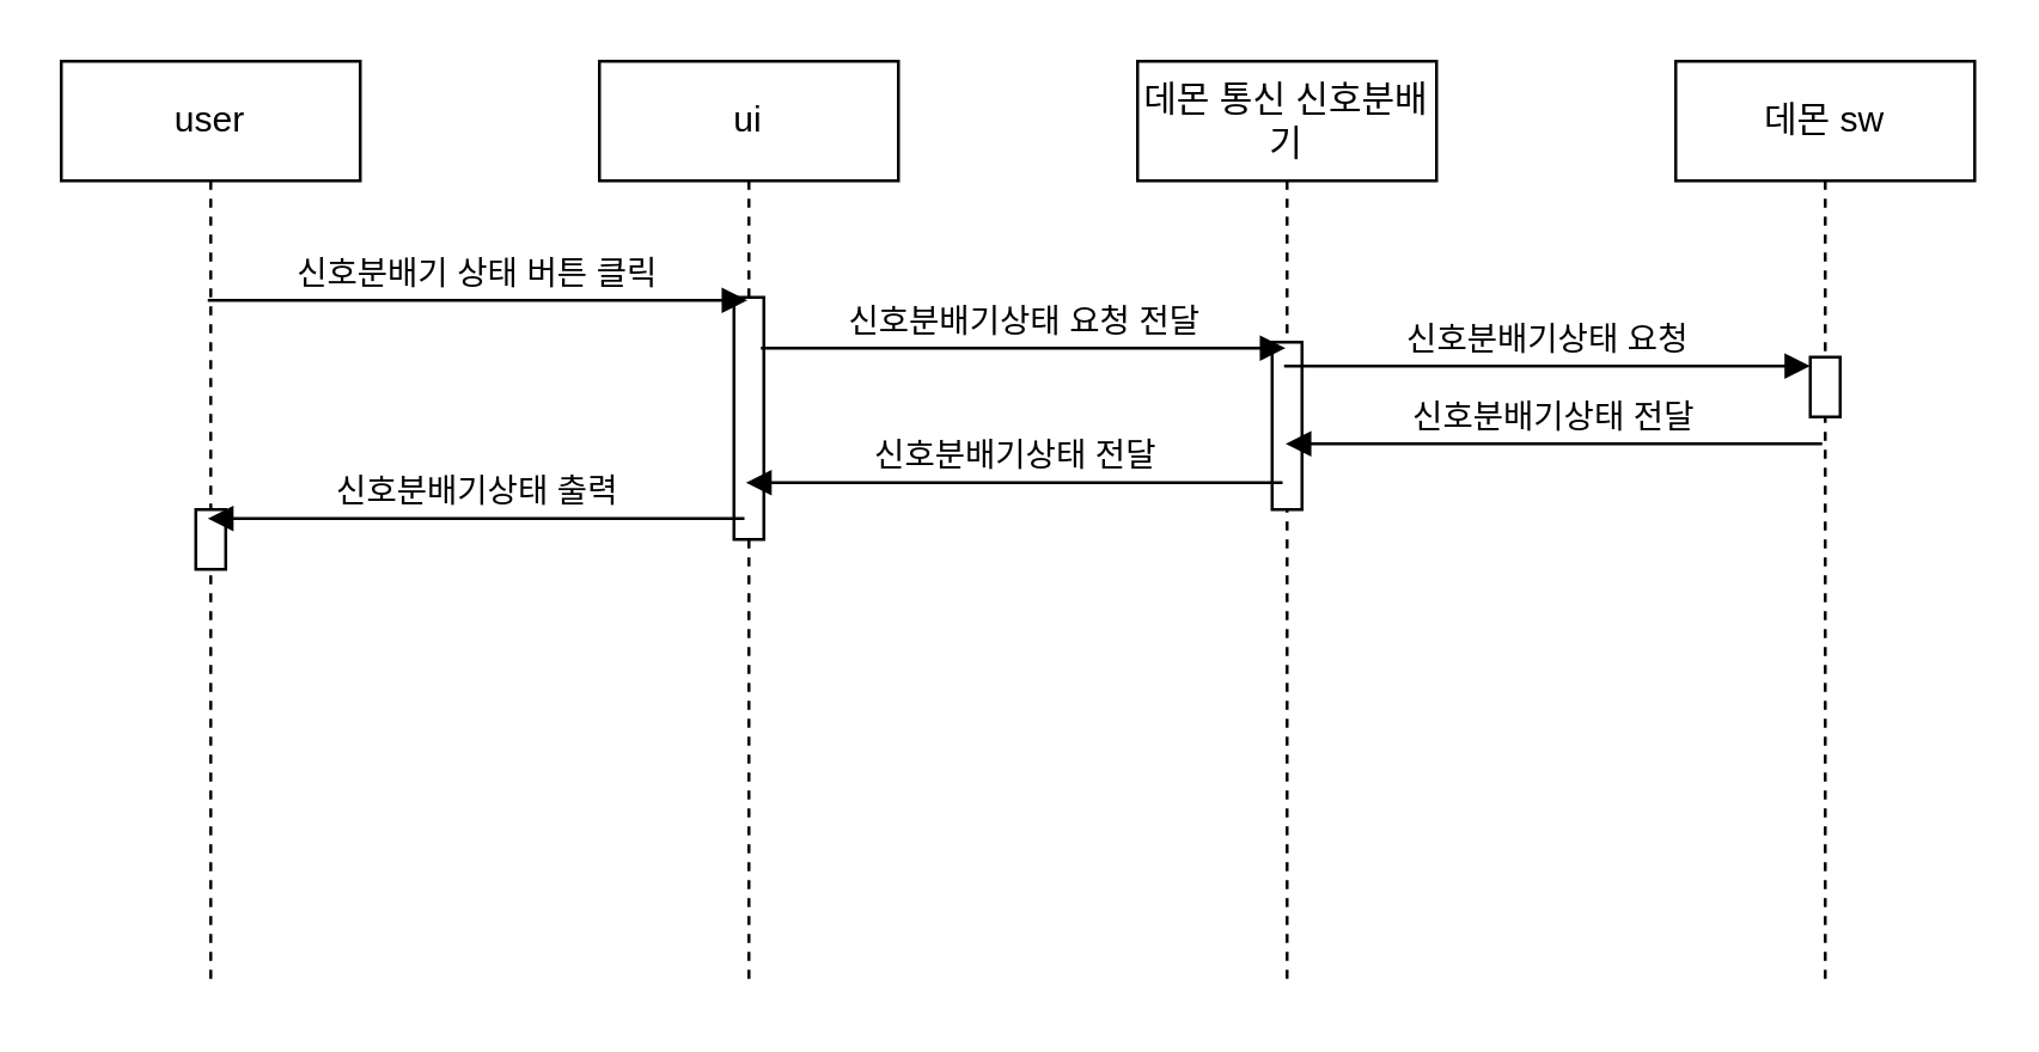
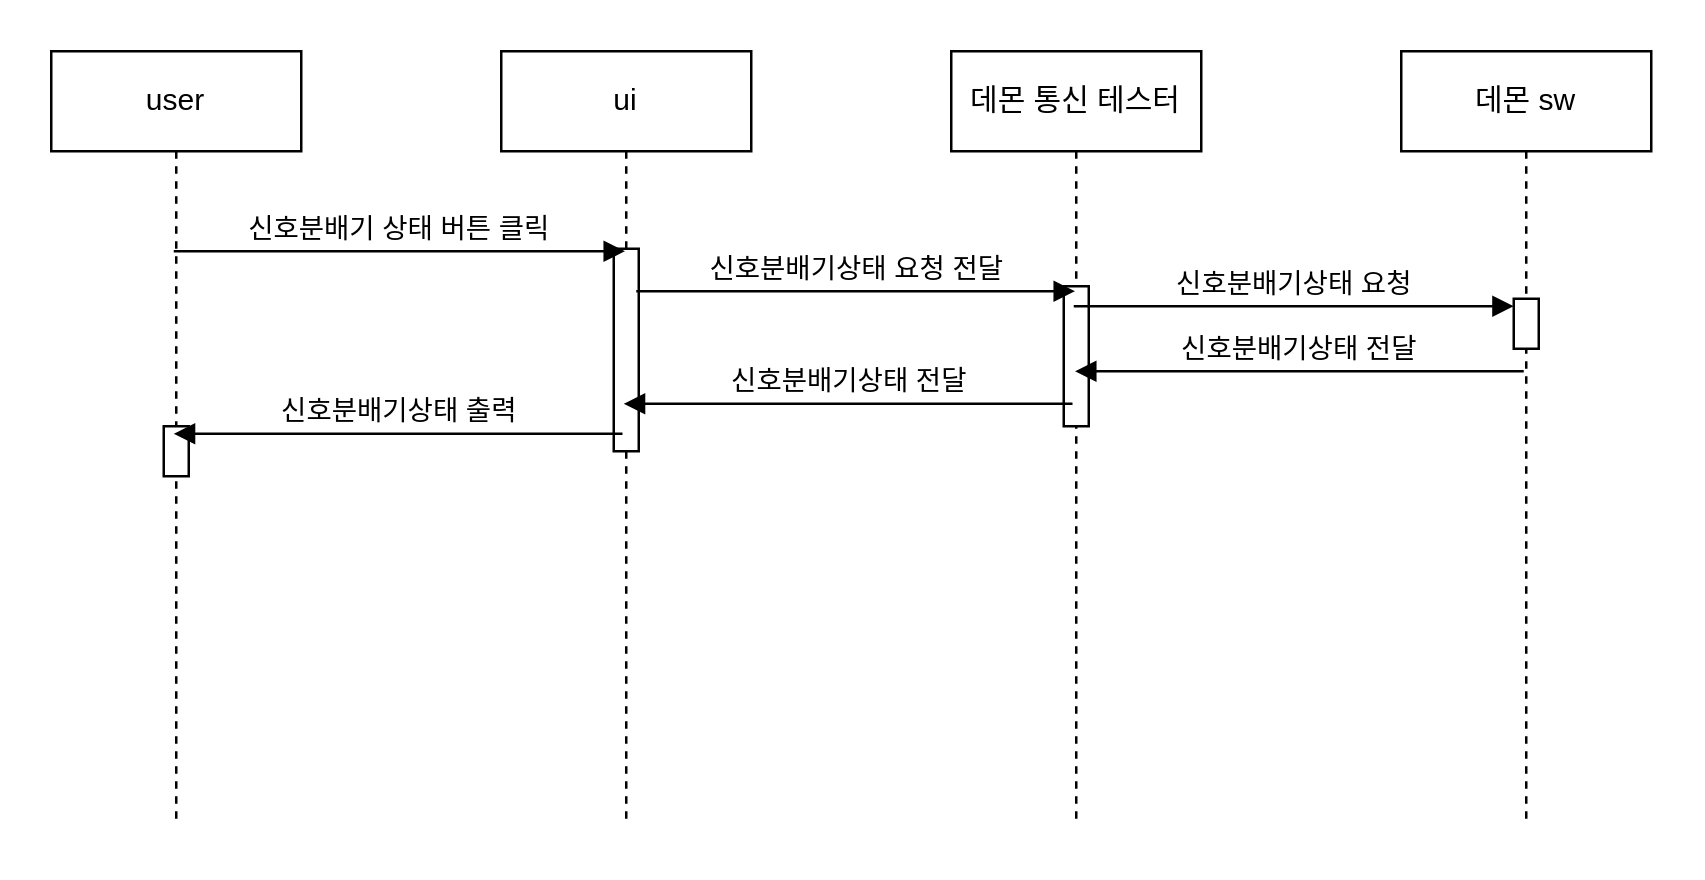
  <mxCell id="0" />
  <mxCell id="1" parent="0" />
  <mxCell id="2" value="ui" style="shape=umlLifeline;perimeter=lifelinePerimeter;whiteSpace=wrap;html=1;container=1;collapsible=0;recursiveResize=0;outlineConnect=0;" vertex="1" parent="1"><mxGeometry x="200" y="20" width="100" height="310" as="geometry" /></mxCell>
  <mxCell id="3" value="" style="html=1;points=[];perimeter=orthogonalPerimeter;" vertex="1" parent="2"><mxGeometry x="45" y="79" width="10" height="81" as="geometry" /></mxCell>
  <mxCell id="4" value="user" style="shape=umlLifeline;perimeter=lifelinePerimeter;whiteSpace=wrap;html=1;container=1;collapsible=0;recursiveResize=0;outlineConnect=0;" vertex="1" parent="1"><mxGeometry x="20" y="20" width="100" height="310" as="geometry" /></mxCell>
  <mxCell id="5" value="" style="html=1;points=[];perimeter=orthogonalPerimeter;" vertex="1" parent="4"><mxGeometry x="45" y="150" width="10" height="20" as="geometry" /></mxCell>
- <mxCell id="6" value="데몬 통신 신호분배기" style="shape=umlLifeline;perimeter=lifelinePerimeter;whiteSpace=wrap;html=1;container=1;collapsible=0;recursiveResize=0;outlineConnect=0;" vertex="1" parent="1"><mxGeometry x="380" y="20" width="100" height="310" as="geometry" /></mxCell>
+ <mxCell id="6" value="데몬 통신 테스터" style="shape=umlLifeline;perimeter=lifelinePerimeter;whiteSpace=wrap;html=1;container=1;collapsible=0;recursiveResize=0;outlineConnect=0;" vertex="1" parent="1"><mxGeometry x="380" y="20" width="100" height="310" as="geometry" /></mxCell>
  <mxCell id="7" value="" style="html=1;points=[];perimeter=orthogonalPerimeter;" vertex="1" parent="6"><mxGeometry x="45" y="94" width="10" height="56" as="geometry" /></mxCell>
  <mxCell id="8" value="데몬 sw" style="shape=umlLifeline;perimeter=lifelinePerimeter;whiteSpace=wrap;html=1;container=1;collapsible=0;recursiveResize=0;outlineConnect=0;" vertex="1" parent="1"><mxGeometry x="560" y="20" width="100" height="310" as="geometry" /></mxCell>
  <mxCell id="9" value="" style="html=1;points=[];perimeter=orthogonalPerimeter;" vertex="1" parent="8"><mxGeometry x="45" y="99" width="10" height="20" as="geometry" /></mxCell>
  <mxCell id="10" value="신호분배기 상태 버튼 클릭" style="html=1;verticalAlign=bottom;endArrow=block;rounded=0;" edge="1" parent="1" target="2"><mxGeometry width="80" relative="1" as="geometry"><mxPoint x="69" y="100" as="sourcePoint" /><mxPoint x="149" y="100" as="targetPoint" /></mxGeometry></mxCell>
  <mxCell id="11" value="신호분배기상태 요청 전달" style="html=1;verticalAlign=bottom;endArrow=block;rounded=0;" edge="1" parent="1"><mxGeometry width="80" relative="1" as="geometry"><mxPoint x="254" y="116" as="sourcePoint" /><mxPoint x="429.5" y="116" as="targetPoint" /></mxGeometry></mxCell>
  <mxCell id="12" value="신호분배기상태 요청" style="html=1;verticalAlign=bottom;endArrow=block;rounded=0;" edge="1" parent="1" target="9"><mxGeometry width="80" relative="1" as="geometry"><mxPoint x="429" y="122" as="sourcePoint" /><mxPoint x="604.5" y="122" as="targetPoint" /></mxGeometry></mxCell>
  <mxCell id="13" value="신호분배기상태 전달" style="html=1;verticalAlign=bottom;endArrow=block;rounded=0;" edge="1" parent="1"><mxGeometry width="80" relative="1" as="geometry"><mxPoint x="609" y="148" as="sourcePoint" /><mxPoint x="429.5" y="148" as="targetPoint" /></mxGeometry></mxCell>
  <mxCell id="14" value="신호분배기상태 전달" style="html=1;verticalAlign=bottom;endArrow=block;rounded=0;" edge="1" parent="1"><mxGeometry width="80" relative="1" as="geometry"><mxPoint x="428.5" y="161" as="sourcePoint" /><mxPoint x="249" y="161" as="targetPoint" /></mxGeometry></mxCell>
  <mxCell id="15" value="신호분배기상태 출력" style="html=1;verticalAlign=bottom;endArrow=block;rounded=0;" edge="1" parent="1"><mxGeometry width="80" relative="1" as="geometry"><mxPoint x="248.5" y="173" as="sourcePoint" /><mxPoint x="69" y="173" as="targetPoint" /></mxGeometry></mxCell>
